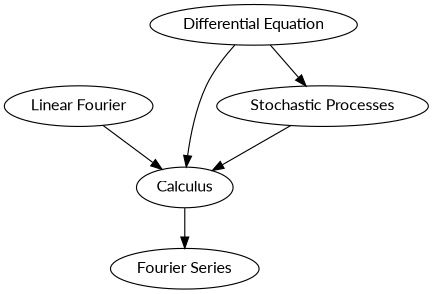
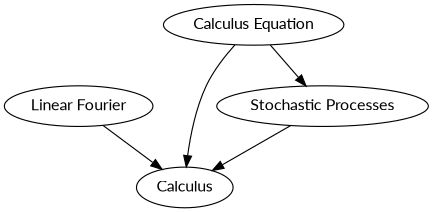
  digraph {
    fontname=Lato
    node [fontname=Lato]
    edge [fontname=Lato]
-   n1 [label="Fourier Series"]
    n2 [label="Linear Fourier"]
    Calculus
-   n4 [label="Differential Equation"]
+   n4 [label="Calculus Equation"]
    n5 [label="Stochastic Processes"]
    n2 -> Calculus
-   Calculus -> n1
    n4 -> Calculus
    n4 -> n5
    n5 -> Calculus
  }
